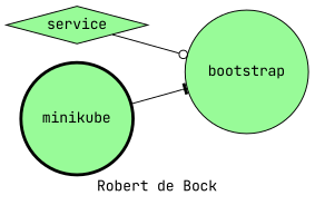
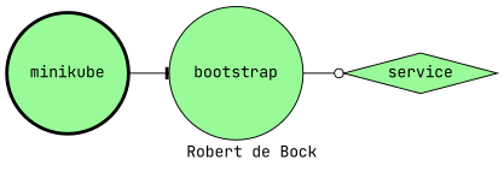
  digraph {
    fontname="JetBrains Mono"
    label="Robert de Bock"
    rankdir=LR
    node [fillcolor=palegreen fontname="JetBrains Mono" shape=circle style=filled]
    edge [fontname="JetBrains Mono"]
    service [shape=diamond]
    bootstrap
    minikube [penwidth=3]
-   service -> bootstrap [arrowhead=odot]
+   bootstrap -> service [arrowhead=odot]
    minikube -> bootstrap [arrowhead=tee]
  }
